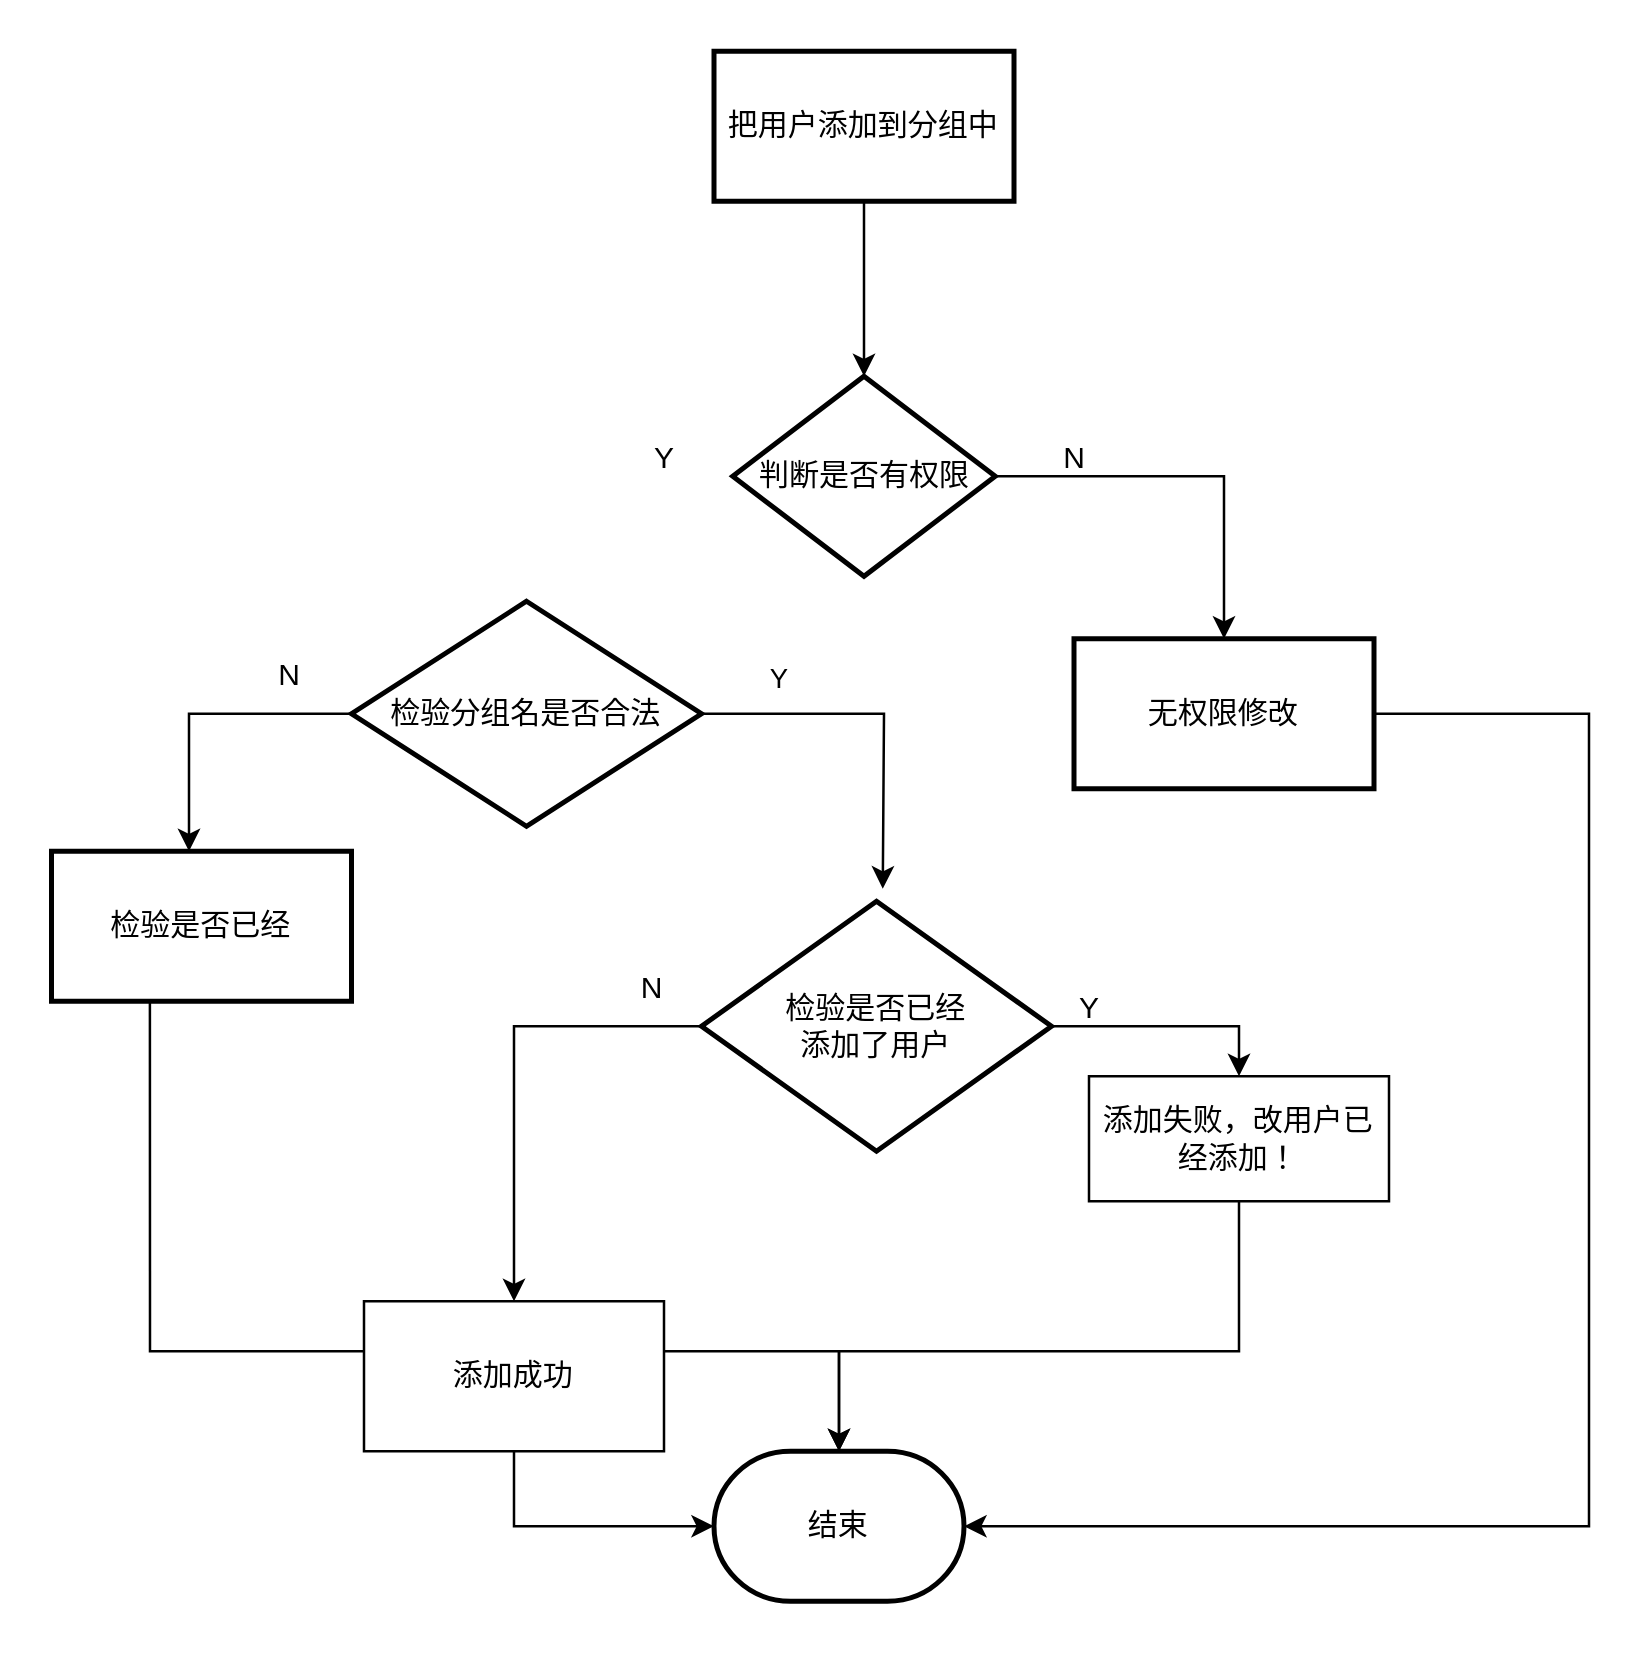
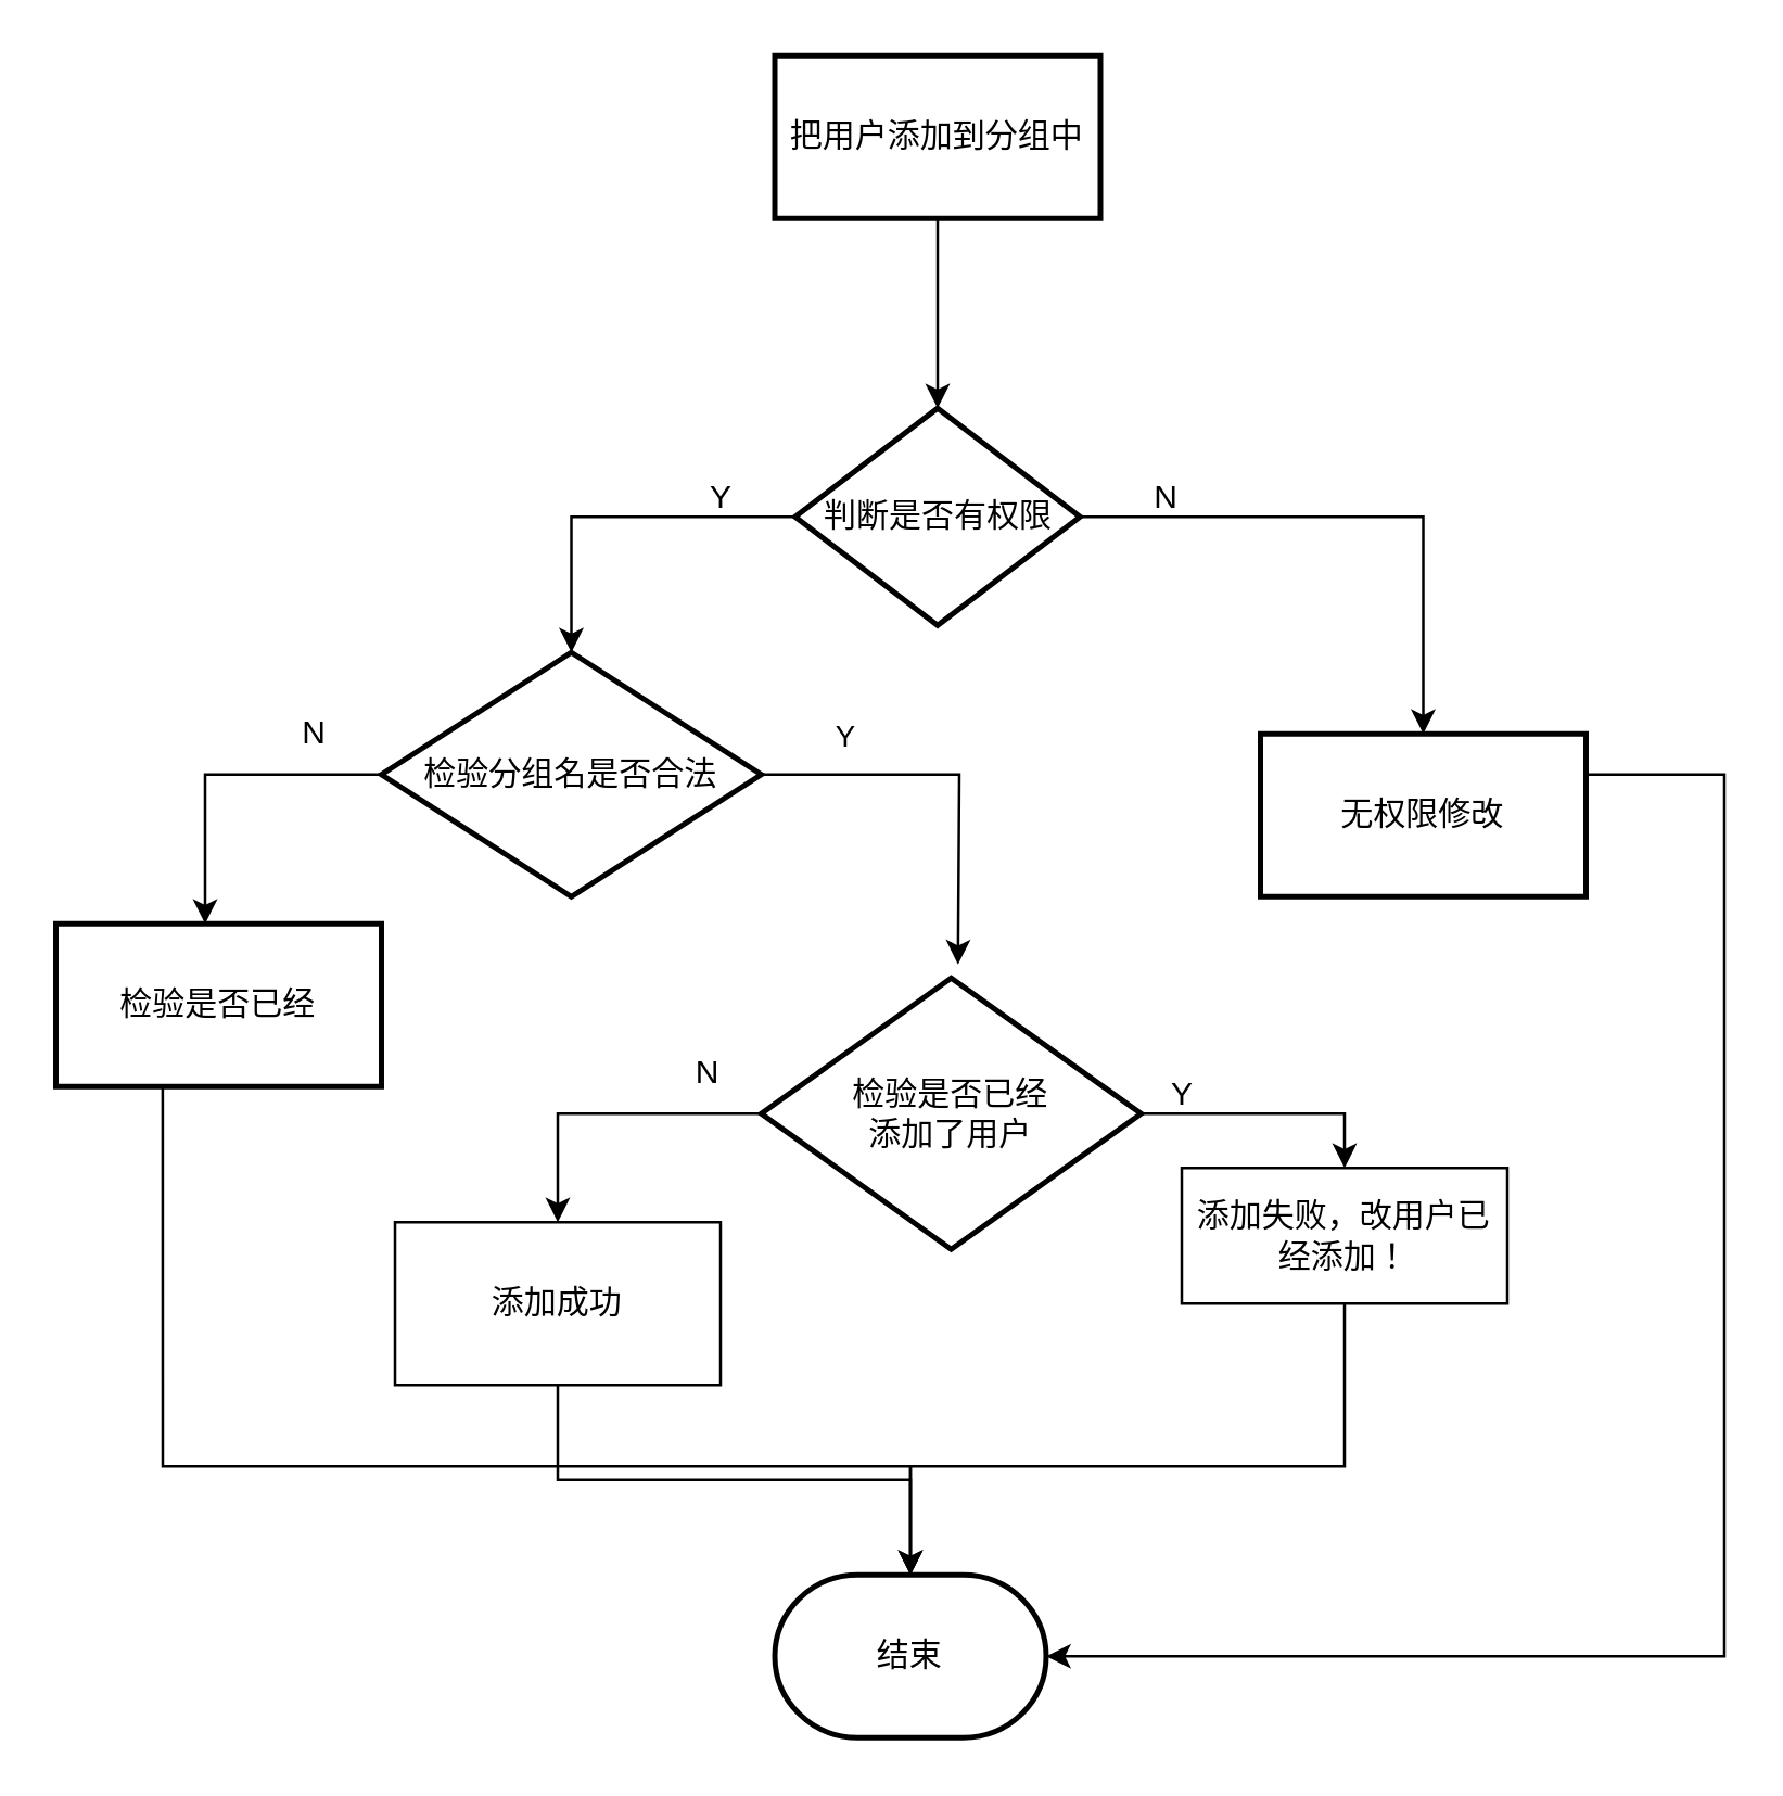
  <mxCell id="0" />
  <mxCell id="1" parent="0" />
  <mxCell id="2" value="" style="edgeStyle=orthogonalEdgeStyle;rounded=0;orthogonalLoop=1;jettySize=auto;html=1;" edge="1" parent="1" source="3" target="6"><mxGeometry relative="1" as="geometry" /></mxCell>
  <mxCell id="3" value="把用户添加到分组中" style="whiteSpace=wrap;html=1;strokeWidth=2;" vertex="1" parent="1"><mxGeometry x="285" y="20" width="120" height="60" as="geometry" /></mxCell>
  <mxCell id="4" value="" style="edgeStyle=orthogonalEdgeStyle;rounded=0;orthogonalLoop=1;jettySize=auto;html=1;" edge="1" parent="1" source="6" target="8"><mxGeometry relative="1" as="geometry" /></mxCell>
+ <mxCell id="5" value="" style="edgeStyle=orthogonalEdgeStyle;rounded=0;orthogonalLoop=1;jettySize=auto;html=1;entryX=0.5;entryY=0;entryDx=0;entryDy=0;entryPerimeter=0;" edge="1" parent="1" source="6" target="14"><mxGeometry relative="1" as="geometry"><mxPoint x="220" y="190" as="targetPoint" /></mxGeometry></mxCell>
  <mxCell id="6" value="判断是否有权限" style="rhombus;whiteSpace=wrap;html=1;strokeWidth=2;" vertex="1" parent="1"><mxGeometry x="292.5" y="150" width="105" height="80" as="geometry" /></mxCell>
  <mxCell id="7" value="" style="edgeStyle=orthogonalEdgeStyle;rounded=0;orthogonalLoop=1;jettySize=auto;html=1;entryX=1;entryY=0.5;entryDx=0;entryDy=0;entryPerimeter=0;" edge="1" parent="1" source="8" target="27"><mxGeometry relative="1" as="geometry"><mxPoint x="635" y="670" as="targetPoint" /><Array as="points"><mxPoint x="635" y="285" /><mxPoint x="635" y="610" /></Array></mxGeometry></mxCell>
- <mxCell id="8" value="无权限修改" style="whiteSpace=wrap;html=1;strokeWidth=2;" vertex="1" parent="1"><mxGeometry x="429" y="255" width="120" height="60" as="geometry" /></mxCell>
+ <mxCell id="8" value="无权限修改" style="whiteSpace=wrap;html=1;strokeWidth=2;" vertex="1" parent="1"><mxGeometry x="464" y="270" width="120" height="60" as="geometry" /></mxCell>
  <mxCell id="9" value="N" style="text;html=1;align=center;verticalAlign=middle;resizable=0;points=[];autosize=1;strokeColor=none;fillColor=none;" vertex="1" parent="1"><mxGeometry x="414" y="168" width="30" height="30" as="geometry" /></mxCell>
  <mxCell id="10" value="Y" style="text;html=1;align=center;verticalAlign=middle;resizable=0;points=[];autosize=1;strokeColor=none;fillColor=none;" vertex="1" parent="1"><mxGeometry x="250" y="168" width="30" height="30" as="geometry" /></mxCell>
  <mxCell id="11" value="" style="edgeStyle=orthogonalEdgeStyle;rounded=0;orthogonalLoop=1;jettySize=auto;html=1;" edge="1" parent="1" source="14" target="16"><mxGeometry relative="1" as="geometry"><Array as="points"><mxPoint x="75" y="285" /><mxPoint x="75" y="380" /></Array></mxGeometry></mxCell>
  <mxCell id="12" value="" style="edgeStyle=orthogonalEdgeStyle;rounded=0;orthogonalLoop=1;jettySize=auto;html=1;" edge="1" parent="1" source="14"><mxGeometry relative="1" as="geometry"><mxPoint x="352.5" y="355" as="targetPoint" /></mxGeometry></mxCell>
  <mxCell id="13" value="Y" style="edgeLabel;html=1;align=center;verticalAlign=middle;resizable=0;points=[];" vertex="1" connectable="0" parent="12"><mxGeometry x="-0.581" y="2" relative="1" as="geometry"><mxPoint y="-13" as="offset" /></mxGeometry></mxCell>
  <mxCell id="14" value="检验分组名是否合法" style="strokeWidth=2;html=1;shape=mxgraph.flowchart.decision;whiteSpace=wrap;" vertex="1" parent="1"><mxGeometry x="140" y="240" width="140" height="90" as="geometry" /></mxCell>
  <mxCell id="15" style="edgeStyle=orthogonalEdgeStyle;rounded=0;orthogonalLoop=1;jettySize=auto;html=1;entryX=0.5;entryY=0;entryDx=0;entryDy=0;entryPerimeter=0;exitX=0.328;exitY=0.99;exitDx=0;exitDy=0;exitPerimeter=0;" edge="1" parent="1" source="16" target="27"><mxGeometry relative="1" as="geometry"><mxPoint x="80" y="611.6" as="targetPoint" /><Array as="points"><mxPoint x="59" y="540" /><mxPoint x="335" y="540" /></Array></mxGeometry></mxCell>
  <mxCell id="16" value="检验是否已经" style="whiteSpace=wrap;html=1;strokeWidth=2;" vertex="1" parent="1"><mxGeometry x="20" y="340" width="120" height="60" as="geometry" /></mxCell>
  <mxCell id="17" value="N" style="text;html=1;align=center;verticalAlign=middle;resizable=0;points=[];autosize=1;strokeColor=none;fillColor=none;" vertex="1" parent="1"><mxGeometry x="100" y="255" width="30" height="30" as="geometry" /></mxCell>
  <mxCell id="18" value="" style="edgeStyle=orthogonalEdgeStyle;rounded=0;orthogonalLoop=1;jettySize=auto;html=1;entryX=0.5;entryY=0;entryDx=0;entryDy=0;" edge="1" parent="1" source="20" target="22"><mxGeometry relative="1" as="geometry"><mxPoint x="465" y="450" as="targetPoint" /></mxGeometry></mxCell>
  <mxCell id="19" value="" style="edgeStyle=orthogonalEdgeStyle;rounded=0;orthogonalLoop=1;jettySize=auto;html=1;entryX=0.5;entryY=0;entryDx=0;entryDy=0;" edge="1" parent="1" source="20" target="25"><mxGeometry relative="1" as="geometry"><mxPoint x="200" y="410" as="targetPoint" /></mxGeometry></mxCell>
  <mxCell id="20" value="检验是否已经&lt;br&gt;添加了用户" style="strokeWidth=2;html=1;shape=mxgraph.flowchart.decision;whiteSpace=wrap;" vertex="1" parent="1"><mxGeometry x="280" y="360" width="140" height="100" as="geometry" /></mxCell>
  <mxCell id="21" style="edgeStyle=orthogonalEdgeStyle;rounded=0;orthogonalLoop=1;jettySize=auto;html=1;entryX=0.5;entryY=0;entryDx=0;entryDy=0;entryPerimeter=0;" edge="1" parent="1" source="22" target="27"><mxGeometry relative="1" as="geometry"><mxPoint x="445" y="590" as="targetPoint" /><Array as="points"><mxPoint x="495" y="540" /><mxPoint x="335" y="540" /></Array></mxGeometry></mxCell>
  <mxCell id="22" value="添加失败，改用户已经添加！" style="rounded=0;whiteSpace=wrap;html=1;" vertex="1" parent="1"><mxGeometry x="435" y="430" width="120" height="50" as="geometry" /></mxCell>
  <mxCell id="23" value="Y" style="text;html=1;align=center;verticalAlign=middle;resizable=0;points=[];autosize=1;strokeColor=none;fillColor=none;" vertex="1" parent="1"><mxGeometry x="420" y="388" width="30" height="30" as="geometry" /></mxCell>
  <mxCell id="24" style="edgeStyle=orthogonalEdgeStyle;rounded=0;orthogonalLoop=1;jettySize=auto;html=1;exitX=0.5;exitY=1;exitDx=0;exitDy=0;" edge="1" parent="1" source="25" target="27"><mxGeometry relative="1" as="geometry" /></mxCell>
- <mxCell id="25" value="添加成功" style="rounded=0;whiteSpace=wrap;html=1;" vertex="1" parent="1"><mxGeometry x="145" y="520" width="120" height="60" as="geometry" /></mxCell>
+ <mxCell id="25" value="添加成功" style="rounded=0;whiteSpace=wrap;html=1;" vertex="1" parent="1"><mxGeometry x="145" y="450" width="120" height="60" as="geometry" /></mxCell>
  <mxCell id="26" value="N" style="text;html=1;align=center;verticalAlign=middle;resizable=0;points=[];autosize=1;strokeColor=none;fillColor=none;" vertex="1" parent="1"><mxGeometry x="245" y="380" width="30" height="30" as="geometry" /></mxCell>
  <mxCell id="27" value="结束" style="strokeWidth=2;html=1;shape=mxgraph.flowchart.terminator;whiteSpace=wrap;" vertex="1" parent="1"><mxGeometry x="285" y="580" width="100" height="60" as="geometry" /></mxCell>
